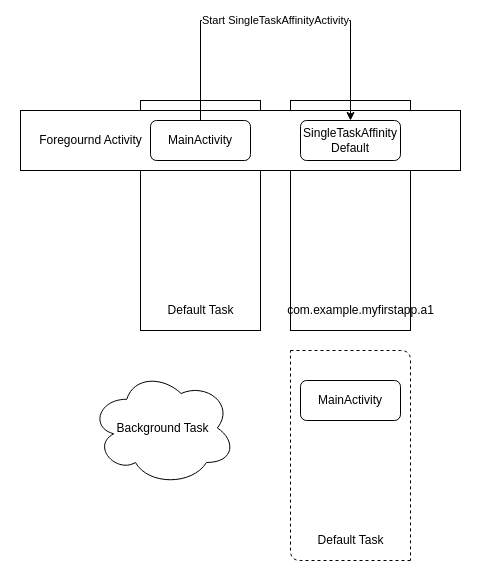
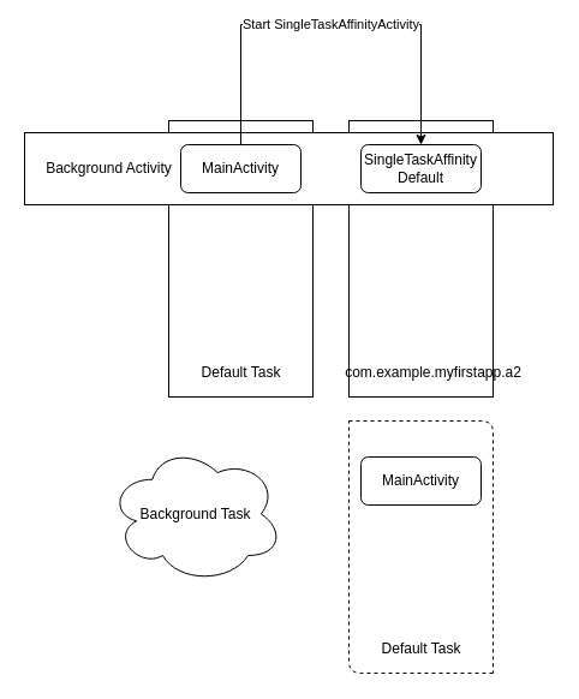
  <mxCell id="0" />
  <mxCell id="1" parent="0" />
  <mxCell id="2" value="" style="group" vertex="1" connectable="0" parent="1"><mxGeometry x="140" y="100" width="120" height="230" as="geometry" /></mxCell>
  <mxCell id="3" value="" style="whiteSpace=wrap;html=1;" vertex="1" parent="2"><mxGeometry width="120" height="230" as="geometry" /></mxCell>
  <mxCell id="4" value="Default Task" style="text;html=1;align=center;verticalAlign=middle;resizable=0;points=[];autosize=1;" vertex="1" parent="2"><mxGeometry x="20" y="200" width="80" height="20" as="geometry" /></mxCell>
  <mxCell id="5" value="" style="whiteSpace=wrap;html=1;" vertex="1" parent="1"><mxGeometry x="290" y="100" width="120" height="230" as="geometry" /></mxCell>
  <mxCell id="6" value="" style="rounded=0;whiteSpace=wrap;html=1;" vertex="1" parent="1"><mxGeometry x="20" y="110" width="440" height="60" as="geometry" /></mxCell>
  <mxCell id="7" value="Start SingleTaskAffinityActivity" style="edgeStyle=orthogonalEdgeStyle;rounded=0;orthogonalLoop=1;jettySize=auto;html=1;entryX=0.5;entryY=0;entryDx=0;entryDy=0;" edge="1" parent="1" source="8" target="10"><mxGeometry relative="1" as="geometry"><Array as="points"><mxPoint x="200" y="20" /><mxPoint x="350" y="20" /></Array></mxGeometry></mxCell>
  <mxCell id="8" value="MainActivity" style="rounded=1;whiteSpace=wrap;html=1;" vertex="1" parent="1"><mxGeometry x="150" y="120" width="100" height="40" as="geometry" /></mxCell>
- <mxCell id="9" value="Foregournd Activity" style="text;html=1;align=center;verticalAlign=middle;resizable=0;points=[];autosize=1;" vertex="1" parent="1"><mxGeometry x="30" y="130" width="120" height="20" as="geometry" /></mxCell>
+ <mxCell id="9" value="Background Activity" style="text;html=1;align=center;verticalAlign=middle;resizable=0;points=[];autosize=1;" vertex="1" parent="1"><mxGeometry x="30" y="130" width="120" height="20" as="geometry" /></mxCell>
  <mxCell id="10" value="&lt;font style=&quot;font-size: 12px&quot;&gt;SingleTaskAffinity&lt;br&gt;Default&lt;/font&gt;" style="rounded=1;whiteSpace=wrap;html=1;" vertex="1" parent="1"><mxGeometry x="300" y="120" width="100" height="40" as="geometry" /></mxCell>
- <mxCell id="11" value="com.example.myfirstapp.a1" style="text;html=1;align=center;verticalAlign=middle;resizable=0;points=[];autosize=1;" vertex="1" parent="1"><mxGeometry x="280" y="300" width="160" height="20" as="geometry" /></mxCell>
+ <mxCell id="11" value="com.example.myfirstapp.a2" style="text;html=1;align=center;verticalAlign=middle;resizable=0;points=[];autosize=1;" vertex="1" parent="1"><mxGeometry x="280" y="300" width="160" height="20" as="geometry" /></mxCell>
  <mxCell id="12" value="" style="group" vertex="1" connectable="0" parent="1"><mxGeometry x="290" y="350" width="120" height="210" as="geometry" /></mxCell>
  <mxCell id="13" value="" style="endArrow=none;dashed=1;html=1;" edge="1" parent="12"><mxGeometry width="50" height="50" relative="1" as="geometry"><mxPoint x="120.0" y="210" as="sourcePoint" /><mxPoint as="targetPoint" /><Array as="points"><mxPoint y="210" /></Array></mxGeometry></mxCell>
  <mxCell id="14" value="" style="endArrow=none;dashed=1;html=1;" edge="1" parent="12"><mxGeometry width="50" height="50" relative="1" as="geometry"><mxPoint as="sourcePoint" /><mxPoint x="120.0" y="210" as="targetPoint" /><Array as="points"><mxPoint x="120.0" /></Array></mxGeometry></mxCell>
  <mxCell id="15" value="MainActivity" style="rounded=1;whiteSpace=wrap;html=1;" vertex="1" parent="12"><mxGeometry x="10" y="30" width="100" height="40" as="geometry" /></mxCell>
  <mxCell id="16" value="Default Task" style="text;html=1;align=center;verticalAlign=middle;resizable=0;points=[];autosize=1;" vertex="1" parent="12"><mxGeometry x="20" y="180" width="80" height="20" as="geometry" /></mxCell>
  <mxCell id="17" value="Background Task" style="ellipse;shape=cloud;whiteSpace=wrap;html=1;" vertex="1" parent="1"><mxGeometry x="90" y="370" width="145" height="115" as="geometry" /></mxCell>
